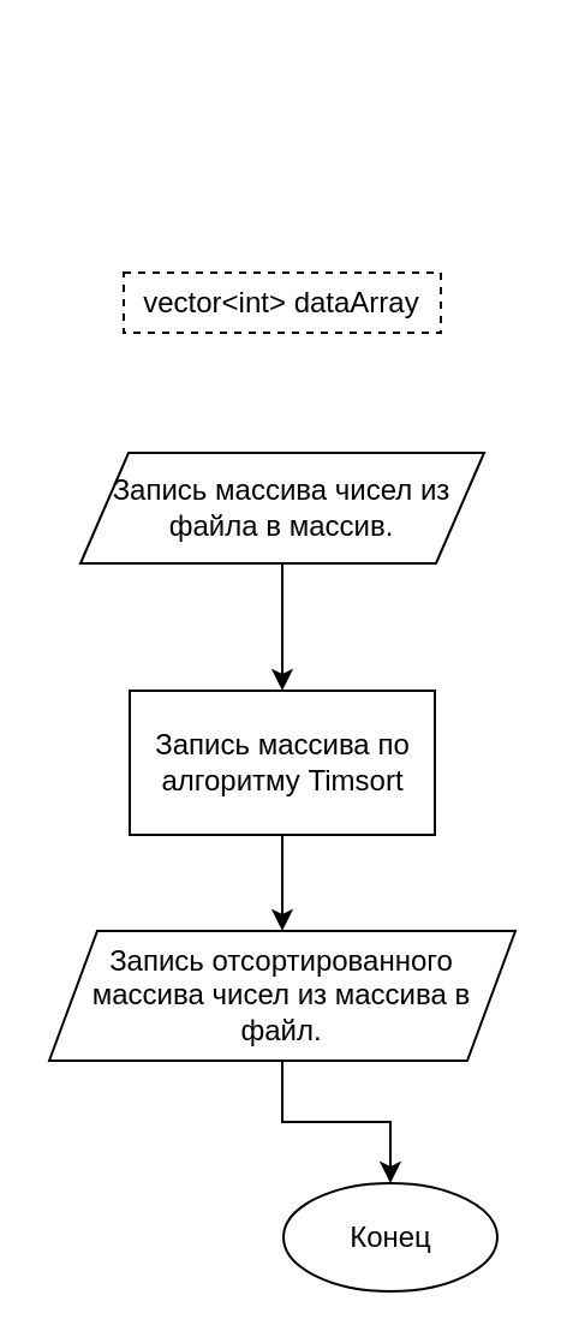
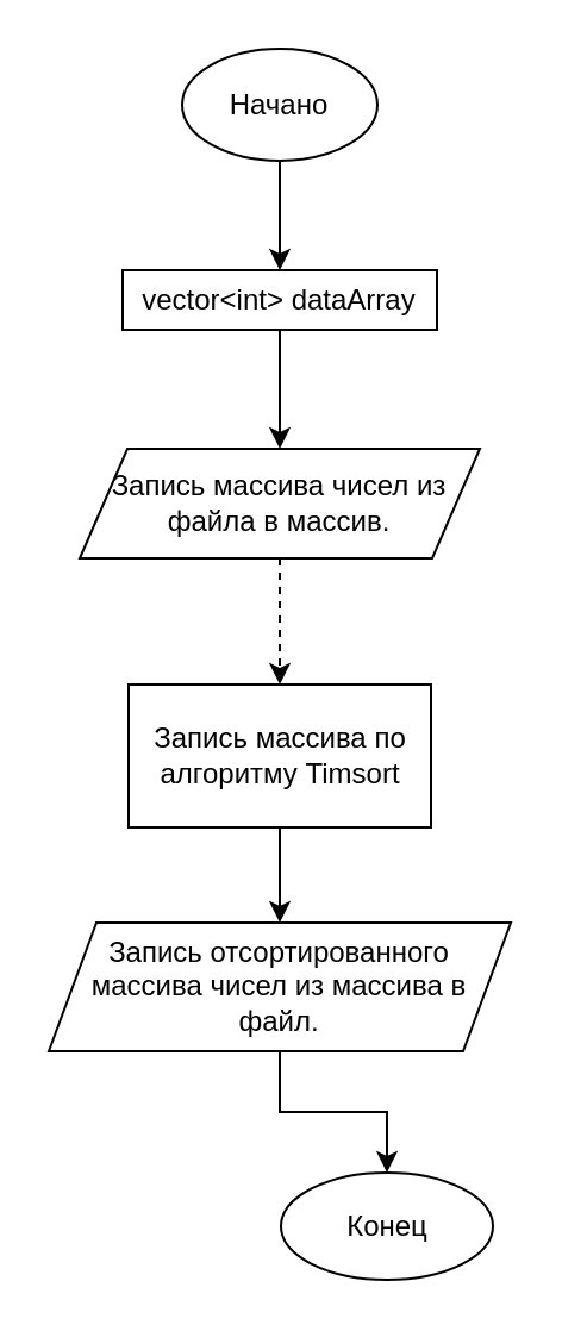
  <mxCell id="0" />
  <mxCell id="1" parent="0" />
- <mxCell id="4" style="edgeStyle=orthogonalEdgeStyle;rounded=0;orthogonalLoop=1;jettySize=auto;html=1;exitX=0.5;exitY=1;exitDx=0;exitDy=0;" edge="1" parent="1" source="5" target="9"><mxGeometry relative="1" as="geometry" /></mxCell>
+ <mxCell id="2" style="edgeStyle=orthogonalEdgeStyle;rounded=0;orthogonalLoop=1;jettySize=auto;html=1;" edge="1" parent="1" source="3" target="7"><mxGeometry relative="1" as="geometry" /></mxCell>
+ <mxCell id="3" value="Начано" style="ellipse;whiteSpace=wrap;html=1;" vertex="1" parent="1"><mxGeometry x="76" y="20" width="82" height="47" as="geometry" /></mxCell>
+ <mxCell id="4" style="edgeStyle=orthogonalEdgeStyle;rounded=0;orthogonalLoop=1;jettySize=auto;html=1;exitX=0.5;exitY=1;exitDx=0;exitDy=0;dashed=1;" edge="1" parent="1" source="5" target="9"><mxGeometry relative="1" as="geometry" /></mxCell>
  <mxCell id="5" value="&lt;span style=&quot;font-size: 12px;&quot;&gt;Запись массива чисел из файла в массив.&lt;/span&gt;" style="shape=parallelogram;perimeter=parallelogramPerimeter;whiteSpace=wrap;html=1;fixedSize=1;" vertex="1" parent="1"><mxGeometry x="33" y="188" width="168" height="46" as="geometry" /></mxCell>
- <mxCell id="7" value="&lt;span style=&quot;font-size: 12px;&quot;&gt;vector&amp;lt;int&amp;gt; dataArray&lt;/span&gt;" style="rounded=0;whiteSpace=wrap;html=1;dashed=1;" vertex="1" parent="1"><mxGeometry x="51" y="113" width="132" height="25" as="geometry" /></mxCell>
+ <mxCell id="6" style="edgeStyle=orthogonalEdgeStyle;rounded=0;orthogonalLoop=1;jettySize=auto;html=1;" edge="1" parent="1" source="7" target="5"><mxGeometry relative="1" as="geometry" /></mxCell>
+ <mxCell id="7" value="&lt;span style=&quot;font-size: 12px;&quot;&gt;vector&amp;lt;int&amp;gt; dataArray&lt;/span&gt;" style="rounded=0;whiteSpace=wrap;html=1;" vertex="1" parent="1"><mxGeometry x="51" y="113" width="132" height="25" as="geometry" /></mxCell>
  <mxCell id="8" style="edgeStyle=orthogonalEdgeStyle;rounded=0;orthogonalLoop=1;jettySize=auto;html=1;entryX=0.5;entryY=0;entryDx=0;entryDy=0;" edge="1" parent="1" source="9" target="11"><mxGeometry relative="1" as="geometry" /></mxCell>
  <mxCell id="9" value="&lt;span style=&quot;font-size: 12px;&quot;&gt;Запись массива по алгоритму Timsort&lt;/span&gt;" style="rounded=0;whiteSpace=wrap;html=1;" vertex="1" parent="1"><mxGeometry x="53.5" y="287" width="127" height="60" as="geometry" /></mxCell>
  <mxCell id="10" style="edgeStyle=orthogonalEdgeStyle;rounded=0;orthogonalLoop=1;jettySize=auto;html=1;" edge="1" parent="1" source="11" target="12"><mxGeometry relative="1" as="geometry" /></mxCell>
  <mxCell id="11" value="&lt;span style=&quot;font-size: 12px;&quot;&gt;Запись отсортированного массива чисел из массива в файл.&lt;/span&gt;" style="shape=parallelogram;perimeter=parallelogramPerimeter;whiteSpace=wrap;html=1;fixedSize=1;" vertex="1" parent="1"><mxGeometry x="20" y="387" width="194" height="54" as="geometry" /></mxCell>
  <mxCell id="12" value="Конец" style="ellipse;whiteSpace=wrap;html=1;" vertex="1" parent="1"><mxGeometry x="117.5" y="492" width="89" height="45" as="geometry" /></mxCell>
